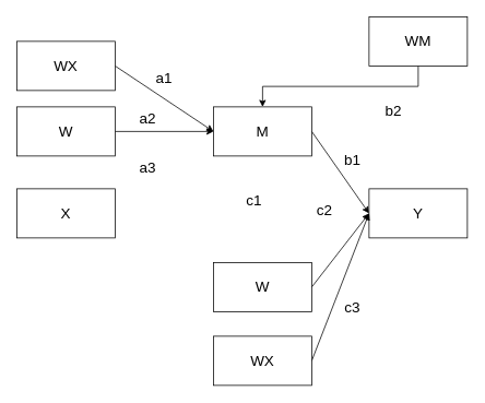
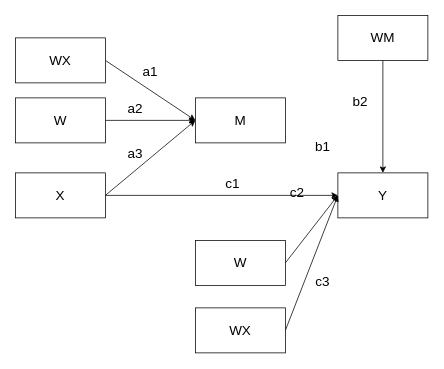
  <mxCell id="0" />
  <mxCell id="1" parent="0" />
  <mxCell id="2" style="rounded=0;orthogonalLoop=1;jettySize=auto;html=1;exitX=1;exitY=0.5;exitDx=0;exitDy=0;entryX=0;entryY=0.5;entryDx=0;entryDy=0;" edge="1" parent="1" source="3" target="12"><mxGeometry relative="1" as="geometry" /></mxCell>
  <mxCell id="3" value="&lt;font style=&quot;font-size: 18px;&quot;&gt;WX&lt;/font&gt;" style="rounded=0;whiteSpace=wrap;html=1;" vertex="1" parent="1"><mxGeometry x="20" y="50" width="120" height="60" as="geometry" /></mxCell>
- <mxCell id="4" style="edgeStyle=orthogonalEdgeStyle;rounded=0;orthogonalLoop=1;jettySize=auto;html=1;exitX=0.5;exitY=1;exitDx=0;exitDy=0;" edge="1" parent="1" source="5" target="12"><mxGeometry relative="1" as="geometry" /></mxCell>
+ <mxCell id="4" style="edgeStyle=orthogonalEdgeStyle;rounded=0;orthogonalLoop=1;jettySize=auto;html=1;exitX=0.5;exitY=1;exitDx=0;exitDy=0;entryX=0.5;entryY=0;entryDx=0;entryDy=0;" edge="1" parent="1" source="5" target="13"><mxGeometry relative="1" as="geometry" /></mxCell>
  <mxCell id="5" value="&lt;font style=&quot;font-size: 18px;&quot;&gt;WM&lt;/font&gt;" style="whiteSpace=wrap;html=1;" vertex="1" parent="1"><mxGeometry x="450" y="20" width="120" height="60" as="geometry" /></mxCell>
  <mxCell id="6" style="edgeStyle=orthogonalEdgeStyle;rounded=0;orthogonalLoop=1;jettySize=auto;html=1;exitX=1;exitY=0.5;exitDx=0;exitDy=0;entryX=0;entryY=0.5;entryDx=0;entryDy=0;" edge="1" parent="1" source="7" target="12"><mxGeometry relative="1" as="geometry" /></mxCell>
  <mxCell id="7" value="&lt;font style=&quot;font-size: 18px;&quot;&gt;W&lt;/font&gt;" style="rounded=0;whiteSpace=wrap;html=1;" vertex="1" parent="1"><mxGeometry x="20" y="130" width="120" height="60" as="geometry" /></mxCell>
+ <mxCell id="8" style="rounded=0;orthogonalLoop=1;jettySize=auto;html=1;exitX=1;exitY=0.5;exitDx=0;exitDy=0;entryX=0;entryY=0.5;entryDx=0;entryDy=0;" edge="1" parent="1" source="10" target="12"><mxGeometry relative="1" as="geometry" /></mxCell>
+ <mxCell id="9" style="edgeStyle=orthogonalEdgeStyle;rounded=0;orthogonalLoop=1;jettySize=auto;html=1;exitX=1;exitY=0.5;exitDx=0;exitDy=0;entryX=0;entryY=0.5;entryDx=0;entryDy=0;" edge="1" parent="1" source="10" target="13"><mxGeometry relative="1" as="geometry" /></mxCell>
  <mxCell id="10" value="&lt;font style=&quot;font-size: 18px;&quot;&gt;X&lt;/font&gt;" style="rounded=0;whiteSpace=wrap;html=1;" vertex="1" parent="1"><mxGeometry x="20" y="230" width="120" height="60" as="geometry" /></mxCell>
- <mxCell id="11" style="rounded=0;orthogonalLoop=1;jettySize=auto;html=1;exitX=1;exitY=0.5;exitDx=0;exitDy=0;entryX=0;entryY=0.5;entryDx=0;entryDy=0;" edge="1" parent="1" source="12" target="13"><mxGeometry relative="1" as="geometry" /></mxCell>
  <mxCell id="12" value="&lt;font style=&quot;font-size: 18px;&quot;&gt;M&lt;/font&gt;" style="rounded=0;whiteSpace=wrap;html=1;" vertex="1" parent="1"><mxGeometry x="260" y="130" width="120" height="60" as="geometry" /></mxCell>
  <mxCell id="13" value="&lt;font style=&quot;font-size: 18px;&quot;&gt;Y&lt;/font&gt;" style="rounded=0;whiteSpace=wrap;html=1;" vertex="1" parent="1"><mxGeometry x="450" y="230" width="120" height="60" as="geometry" /></mxCell>
  <mxCell id="14" style="rounded=0;orthogonalLoop=1;jettySize=auto;html=1;exitX=1;exitY=0.5;exitDx=0;exitDy=0;entryX=0;entryY=0.5;entryDx=0;entryDy=0;" edge="1" parent="1" source="15" target="13"><mxGeometry relative="1" as="geometry" /></mxCell>
  <mxCell id="15" value="&lt;font style=&quot;font-size: 18px;&quot;&gt;WX&lt;/font&gt;" style="rounded=0;whiteSpace=wrap;html=1;" vertex="1" parent="1"><mxGeometry x="260" y="410" width="120" height="60" as="geometry" /></mxCell>
  <mxCell id="16" style="rounded=0;orthogonalLoop=1;jettySize=auto;html=1;exitX=1;exitY=0.5;exitDx=0;exitDy=0;entryX=0;entryY=0.5;entryDx=0;entryDy=0;" edge="1" parent="1" source="17" target="13"><mxGeometry relative="1" as="geometry" /></mxCell>
  <mxCell id="17" value="&lt;font style=&quot;font-size: 18px;&quot;&gt;W&lt;/font&gt;" style="rounded=0;whiteSpace=wrap;html=1;" vertex="1" parent="1"><mxGeometry x="260" y="320" width="120" height="60" as="geometry" /></mxCell>
  <mxCell id="18" value="&lt;font style=&quot;font-size: 18px;&quot;&gt;b2&lt;/font&gt;" style="text;html=1;align=center;verticalAlign=middle;whiteSpace=wrap;rounded=0;" vertex="1" parent="1"><mxGeometry x="450" y="120" width="60" height="30" as="geometry" /></mxCell>
  <mxCell id="19" value="&lt;font style=&quot;font-size: 18px;&quot;&gt;a1&lt;/font&gt;" style="text;html=1;align=center;verticalAlign=middle;whiteSpace=wrap;rounded=0;" vertex="1" parent="1"><mxGeometry x="170" y="80" width="60" height="30" as="geometry" /></mxCell>
  <mxCell id="20" value="&lt;font style=&quot;font-size: 18px;&quot;&gt;a2&lt;/font&gt;" style="text;html=1;align=center;verticalAlign=middle;whiteSpace=wrap;rounded=0;" vertex="1" parent="1"><mxGeometry x="150" y="130" width="60" height="30" as="geometry" /></mxCell>
  <mxCell id="21" value="&lt;font style=&quot;font-size: 18px;&quot;&gt;a3&lt;/font&gt;" style="text;html=1;align=center;verticalAlign=middle;whiteSpace=wrap;rounded=0;" vertex="1" parent="1"><mxGeometry x="150" y="190" width="60" height="30" as="geometry" /></mxCell>
  <mxCell id="22" value="&lt;span style=&quot;font-size: 18px;&quot;&gt;c1&lt;/span&gt;" style="text;html=1;align=center;verticalAlign=middle;whiteSpace=wrap;rounded=0;" vertex="1" parent="1"><mxGeometry x="280" y="230" width="60" height="30" as="geometry" /></mxCell>
  <mxCell id="23" value="&lt;font style=&quot;font-size: 18px;&quot;&gt;b1&lt;/font&gt;" style="text;html=1;align=center;verticalAlign=middle;whiteSpace=wrap;rounded=0;" vertex="1" parent="1"><mxGeometry x="400" y="180" width="60" height="30" as="geometry" /></mxCell>
  <mxCell id="24" value="&lt;span style=&quot;font-size: 18px;&quot;&gt;c2&lt;/span&gt;" style="text;html=1;align=center;verticalAlign=middle;whiteSpace=wrap;rounded=0;" vertex="1" parent="1"><mxGeometry x="366" y="242" width="60" height="30" as="geometry" /></mxCell>
  <mxCell id="25" value="&lt;span style=&quot;font-size: 18px;&quot;&gt;c3&lt;/span&gt;" style="text;html=1;align=center;verticalAlign=middle;whiteSpace=wrap;rounded=0;" vertex="1" parent="1"><mxGeometry x="400" y="360" width="60" height="30" as="geometry" /></mxCell>
